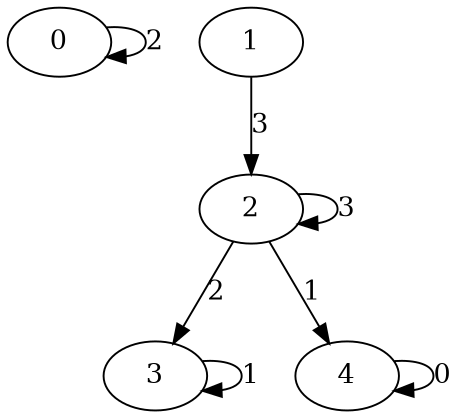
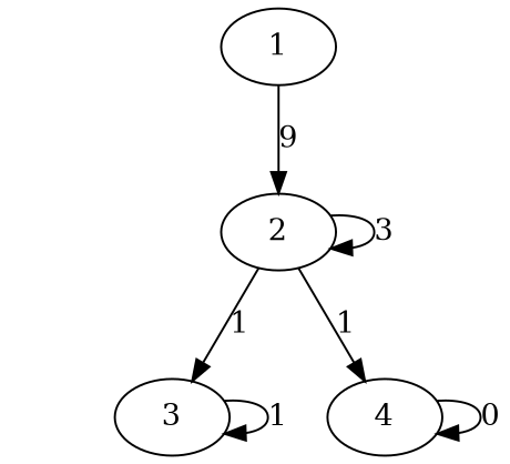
  digraph {
    fontname="DejaVu Serif"
    node [fontname="DejaVu Serif"]
    edge [fontname="DejaVu Serif"]
-   0
    1
    2
    3
    4
-   0 -> 0 [label=2]
-   1 -> 2 [label=3]
+   1 -> 2 [label=9]
    2 -> 2 [label=3]
-   2 -> 3 [label=2]
+   2 -> 3 [label=1]
    2 -> 4 [label=1]
    3 -> 3 [label=1]
    4 -> 4 [label=0]
  }
